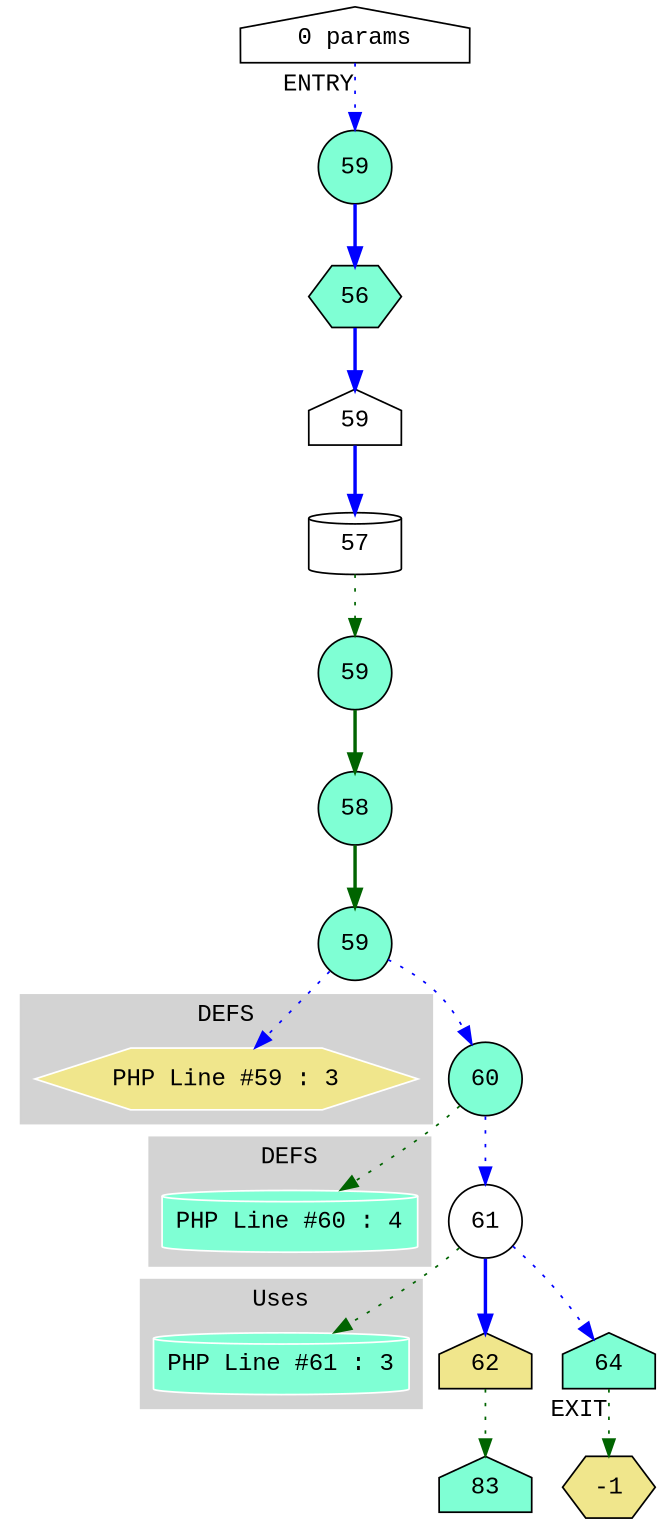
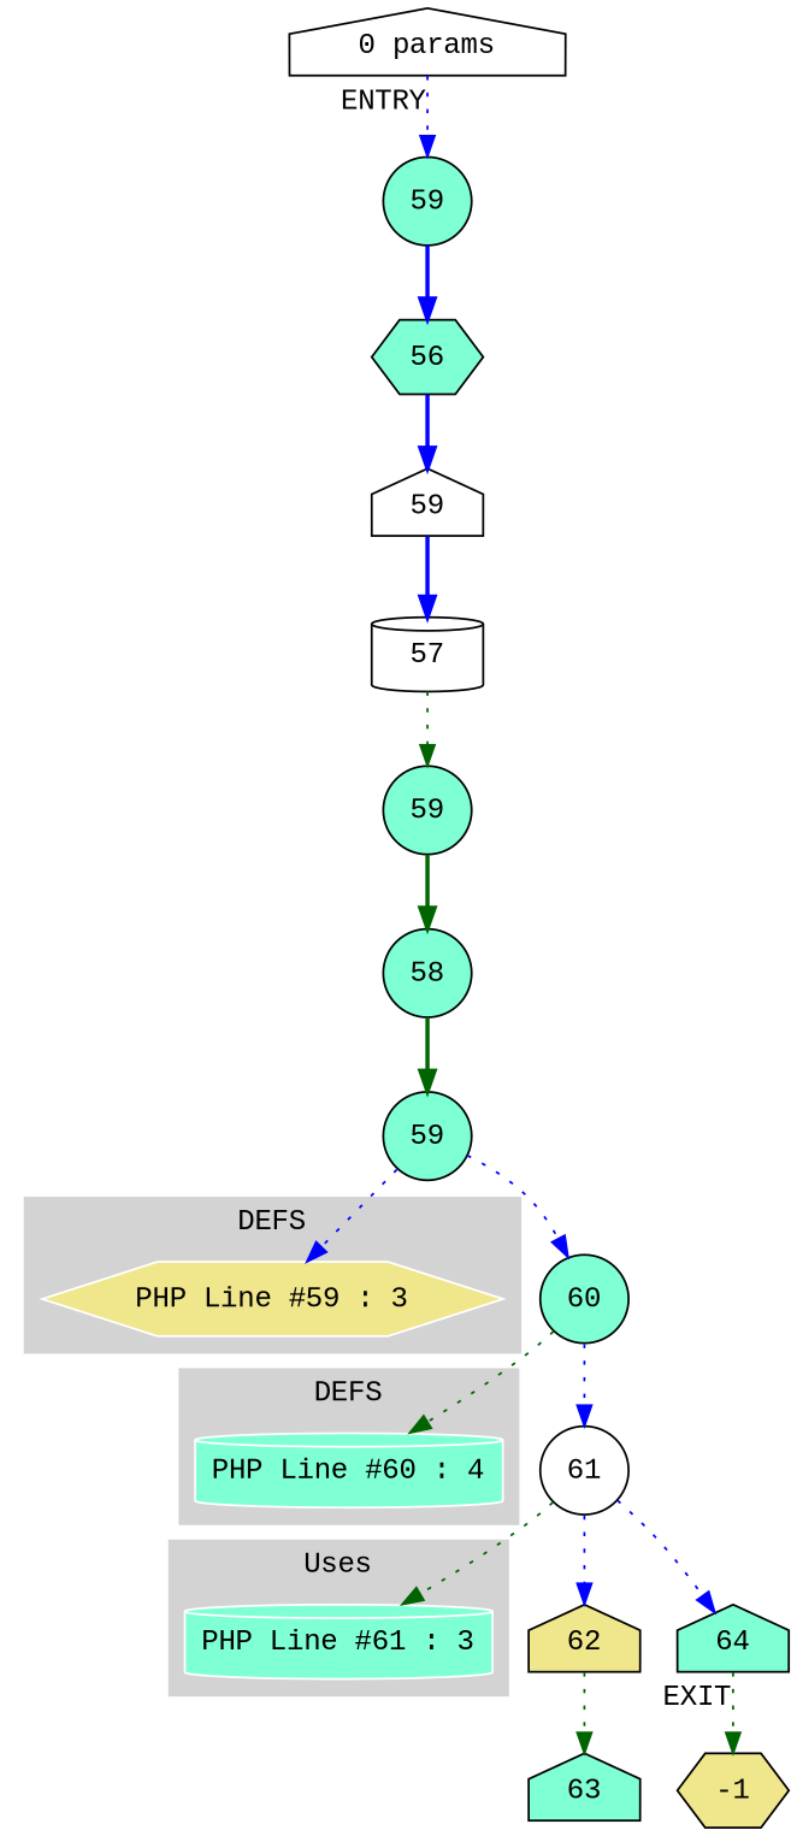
  digraph {
    fontname="Liberation Mono"
    node [fillcolor=aquamarine fontname="Liberation Mono" shape=circle style=filled]
    edge [color=blue fontname="Liberation Mono" style=dotted]
    n1 [color=white fillcolor=khaki label="PHP Line #59 : 3" shape=hexagon]
    n2 [color=white label="PHP Line #60 : 4" shape=cylinder]
    n3 [color=white label="PHP Line #61 : 3" shape=cylinder]
    n4 [label=59]
    n5 [label=56 shape=hexagon]
    n6 [fillcolor=white label=59 shape=house]
    n7 [fillcolor=white label=57 shape=cylinder]
    n8 [label=59]
    n9 [label=58]
    n10 [label=59]
    n11 [label=60]
    n12 [fillcolor=white label=61]
    n13 [fillcolor=khaki label=62 shape=house]
    n14 [label=64 shape=house]
-   n15 [label=83 shape=house]
+   n15 [label=63 shape=house]
    -1 [fillcolor=khaki shape=hexagon]
    n17 [fillcolor=white label="0 params" shape=house]
    subgraph cluster_1 {
      color=lightgrey
      label=DEFS
      style=filled
      n1
    }
    subgraph cluster_2 {
      color=lightgrey
      label=DEFS
      style=filled
      n2
    }
    subgraph cluster_3 {
      color=lightgrey
      label=Uses
      style=filled
      n3
    }
    n4 -> n5 [style=bold]
    n5 -> n6 [style=bold]
    n6 -> n7 [style=bold]
    n7 -> n8 [color=darkgreen]
    n8 -> n9 [color=darkgreen style=bold]
    n9 -> n10 [color=darkgreen style=bold]
    n10 -> n1
    n10 -> n11
    n11 -> n2 [color=darkgreen]
    n11 -> n12
    n12 -> n3 [color=darkgreen]
-   n12 -> n13 [style=bold]
+   n12 -> n13
    n12 -> n14
    n13 -> n15 [color=darkgreen]
    n14 -> -1 [color=darkgreen xlabel=EXIT]
    n17 -> n4 [xlabel=ENTRY]
  }
